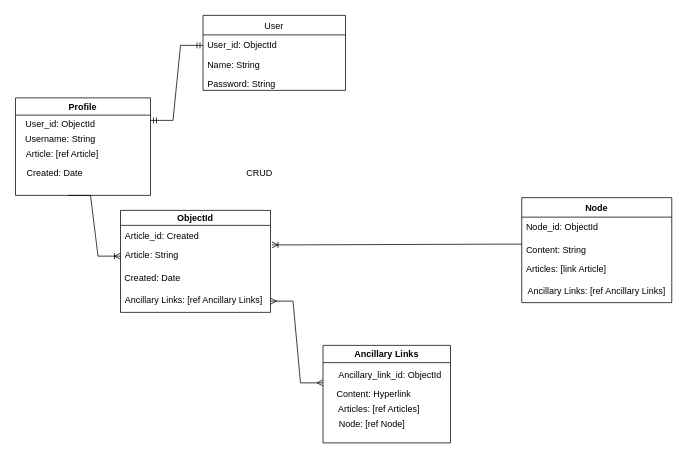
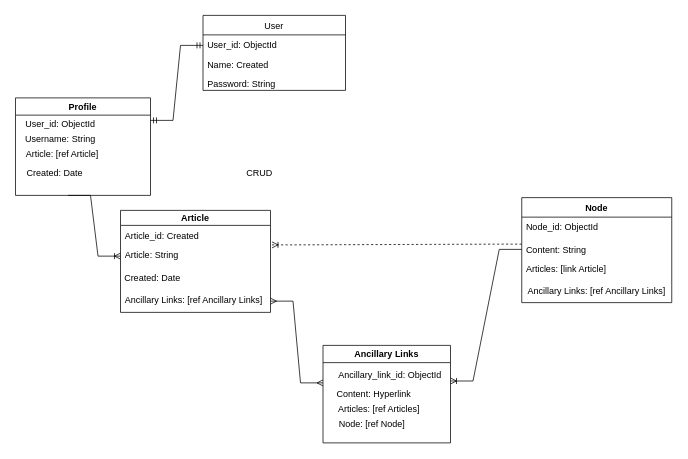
  <mxCell id="0" />
  <mxCell id="1" parent="0" />
  <mxCell id="2" value="User" style="swimlane;fontStyle=0;childLayout=stackLayout;horizontal=1;startSize=26;fillColor=none;horizontalStack=0;resizeParent=1;resizeParentMax=0;resizeLast=0;collapsible=1;marginBottom=0;" parent="1" vertex="1"><mxGeometry x="270" y="20" width="190" height="100" as="geometry" /></mxCell>
  <mxCell id="3" value="User_id: ObjectId" style="text;strokeColor=none;fillColor=none;align=left;verticalAlign=top;spacingLeft=4;spacingRight=4;overflow=hidden;rotatable=0;points=[[0,0.5],[1,0.5]];portConstraint=eastwest;" parent="2" vertex="1"><mxGeometry y="26" width="190" height="26" as="geometry" /></mxCell>
- <mxCell id="4" value="Name: String&#10;&#10;" style="text;strokeColor=none;fillColor=none;align=left;verticalAlign=top;spacingLeft=4;spacingRight=4;overflow=hidden;rotatable=0;points=[[0,0.5],[1,0.5]];portConstraint=eastwest;" parent="2" vertex="1"><mxGeometry y="52" width="190" height="26" as="geometry" /></mxCell>
+ <mxCell id="4" value="Name: Created&#10;&#10;" style="text;strokeColor=none;fillColor=none;align=left;verticalAlign=top;spacingLeft=4;spacingRight=4;overflow=hidden;rotatable=0;points=[[0,0.5],[1,0.5]];portConstraint=eastwest;" parent="2" vertex="1"><mxGeometry y="52" width="190" height="26" as="geometry" /></mxCell>
  <mxCell id="5" value="Password: String" style="text;strokeColor=none;fillColor=none;spacingLeft=4;spacingRight=4;overflow=hidden;rotatable=0;points=[[0,0.5],[1,0.5]];portConstraint=eastwest;fontSize=12;" parent="2" vertex="1"><mxGeometry y="78" width="190" height="22" as="geometry" /></mxCell>
- <mxCell id="6" value="ObjectId" style="swimlane;fontStyle=1;childLayout=stackLayout;horizontal=1;startSize=20;fillColor=none;horizontalStack=0;resizeParent=1;resizeParentMax=0;resizeLast=0;collapsible=1;marginBottom=0;" parent="1" vertex="1"><mxGeometry x="160" y="280" width="200" height="136" as="geometry" /></mxCell>
+ <mxCell id="6" value="Article" style="swimlane;fontStyle=1;childLayout=stackLayout;horizontal=1;startSize=20;fillColor=none;horizontalStack=0;resizeParent=1;resizeParentMax=0;resizeLast=0;collapsible=1;marginBottom=0;" parent="1" vertex="1"><mxGeometry x="160" y="280" width="200" height="136" as="geometry" /></mxCell>
  <mxCell id="7" value="Article_id: Created" style="text;strokeColor=none;fillColor=none;align=left;verticalAlign=top;spacingLeft=4;spacingRight=4;overflow=hidden;rotatable=0;points=[[0,0.5],[1,0.5]];portConstraint=eastwest;" parent="6" vertex="1"><mxGeometry y="20" width="200" height="26" as="geometry" /></mxCell>
  <mxCell id="8" value="Article: String" style="text;strokeColor=none;fillColor=none;spacingLeft=4;spacingRight=4;overflow=hidden;rotatable=0;points=[[0,0.5],[1,0.5]];portConstraint=eastwest;fontSize=12;" parent="6" vertex="1"><mxGeometry y="46" width="200" height="30" as="geometry" /></mxCell>
  <mxCell id="9" value="&amp;nbsp;Created: Date" style="text;html=1;strokeColor=none;fillColor=none;align=left;verticalAlign=middle;whiteSpace=wrap;rounded=0;" vertex="1" parent="6"><mxGeometry y="76" width="200" height="30" as="geometry" /></mxCell>
  <mxCell id="10" value="Ancillary Links: [ref Ancillary Links]" style="text;strokeColor=none;fillColor=none;spacingLeft=4;spacingRight=4;overflow=hidden;rotatable=0;points=[[0,0.5],[1,0.5]];portConstraint=eastwest;fontSize=12;" parent="6" vertex="1"><mxGeometry y="106" width="200" height="30" as="geometry" /></mxCell>
  <mxCell id="11" value="Node" style="swimlane;fontStyle=1;childLayout=stackLayout;horizontal=1;startSize=26;fillColor=none;horizontalStack=0;resizeParent=1;resizeParentMax=0;resizeLast=0;collapsible=1;marginBottom=0;" parent="1" vertex="1"><mxGeometry x="695" y="263" width="200" height="140" as="geometry" /></mxCell>
  <mxCell id="12" value="Node_id: ObjectId" style="text;strokeColor=none;fillColor=none;spacingLeft=4;spacingRight=4;overflow=hidden;rotatable=0;points=[[0,0.5],[1,0.5]];portConstraint=eastwest;fontSize=12;" parent="11" vertex="1"><mxGeometry y="26" width="200" height="30" as="geometry" /></mxCell>
  <mxCell id="13" value="Content: String" style="text;strokeColor=none;fillColor=none;align=left;verticalAlign=top;spacingLeft=4;spacingRight=4;overflow=hidden;rotatable=0;points=[[0,0.5],[1,0.5]];portConstraint=eastwest;" parent="11" vertex="1"><mxGeometry y="56" width="200" height="26" as="geometry" /></mxCell>
  <mxCell id="14" value="Articles: [link Article]" style="text;strokeColor=none;fillColor=none;align=left;verticalAlign=top;spacingLeft=4;spacingRight=4;overflow=hidden;rotatable=0;points=[[0,0.5],[1,0.5]];portConstraint=eastwest;" parent="11" vertex="1"><mxGeometry y="82" width="200" height="28" as="geometry" /></mxCell>
  <mxCell id="15" value="&lt;div&gt;&lt;span&gt;Ancillary Links: [ref Ancillary Links]&lt;/span&gt;&lt;/div&gt;" style="text;html=1;strokeColor=none;fillColor=none;align=center;verticalAlign=middle;whiteSpace=wrap;rounded=0;" parent="11" vertex="1"><mxGeometry y="110" width="200" height="30" as="geometry" /></mxCell>
  <mxCell id="16" value="CRUD" style="text;html=1;align=center;verticalAlign=middle;resizable=0;points=[];autosize=1;strokeColor=none;" parent="1" vertex="1"><mxGeometry x="320" y="220" width="50" height="20" as="geometry" /></mxCell>
  <mxCell id="17" value="Profile" style="swimlane;align=center;" parent="1" vertex="1"><mxGeometry x="20" y="130" width="180" height="130" as="geometry" /></mxCell>
  <mxCell id="18" value="Article: [ref Article]" style="text;html=1;strokeColor=none;fillColor=none;align=center;verticalAlign=middle;whiteSpace=wrap;rounded=0;" parent="17" vertex="1"><mxGeometry x="5" y="60" width="115" height="30" as="geometry" /></mxCell>
  <mxCell id="19" value="&lt;span style=&quot;text-align: left&quot;&gt;User_id: ObjectId&lt;/span&gt;" style="text;html=1;strokeColor=none;fillColor=none;align=center;verticalAlign=middle;whiteSpace=wrap;rounded=0;" parent="17" vertex="1"><mxGeometry x="10" y="20" width="100" height="30" as="geometry" /></mxCell>
  <mxCell id="20" value="Username: String" style="text;html=1;strokeColor=none;fillColor=none;align=center;verticalAlign=middle;whiteSpace=wrap;rounded=0;" parent="17" vertex="1"><mxGeometry x="10" y="40" width="100" height="30" as="geometry" /></mxCell>
  <mxCell id="21" value="Created: Date" style="text;html=1;strokeColor=none;fillColor=none;align=center;verticalAlign=middle;whiteSpace=wrap;rounded=0;" parent="17" vertex="1"><mxGeometry x="5" y="90" width="95" height="20" as="geometry" /></mxCell>
  <mxCell id="22" value="Ancillary Links" style="swimlane;align=center;" parent="1" vertex="1"><mxGeometry x="430" y="460" width="170" height="130" as="geometry" /></mxCell>
  <mxCell id="23" value="Node: [ref Node]" style="text;html=1;strokeColor=none;fillColor=none;align=center;verticalAlign=middle;whiteSpace=wrap;rounded=0;" parent="22" vertex="1"><mxGeometry x="7.5" y="90" width="115" height="30" as="geometry" /></mxCell>
  <mxCell id="24" value="Articles: [ref Articles]" style="text;html=1;strokeColor=none;fillColor=none;align=center;verticalAlign=middle;whiteSpace=wrap;rounded=0;" parent="22" vertex="1"><mxGeometry y="70" width="150" height="30" as="geometry" /></mxCell>
  <mxCell id="25" value="Ancillary_link_id: ObjectId" style="text;html=1;strokeColor=none;fillColor=none;align=center;verticalAlign=middle;whiteSpace=wrap;rounded=0;" parent="22" vertex="1"><mxGeometry x="7.5" y="25" width="162.5" height="30" as="geometry" /></mxCell>
  <mxCell id="26" value="Content: Hyperlink" style="text;html=1;strokeColor=none;fillColor=none;align=center;verticalAlign=middle;whiteSpace=wrap;rounded=0;" parent="22" vertex="1"><mxGeometry x="7.5" y="50" width="120" height="30" as="geometry" /></mxCell>
  <mxCell id="27" value="" style="edgeStyle=entityRelationEdgeStyle;fontSize=12;html=1;endArrow=ERmandOne;startArrow=ERmandOne;rounded=0;" parent="1" edge="1"><mxGeometry width="100" height="100" relative="1" as="geometry"><mxPoint x="200" y="160" as="sourcePoint" /><mxPoint x="270" y="60" as="targetPoint" /></mxGeometry></mxCell>
  <mxCell id="28" value="" style="edgeStyle=entityRelationEdgeStyle;fontSize=12;html=1;endArrow=ERoneToMany;rounded=0;" parent="1" edge="1" target="8"><mxGeometry width="100" height="100" relative="1" as="geometry"><mxPoint x="90" y="260" as="sourcePoint" /><mxPoint x="60" y="440" as="targetPoint" /></mxGeometry></mxCell>
- <mxCell id="29" value="" style="edgeStyle=entityRelationEdgeStyle;fontSize=12;html=1;endArrow=ERoneToMany;rounded=0;entryX=1.01;entryY=0;entryDx=0;entryDy=0;entryPerimeter=0;exitX=0;exitY=0.231;exitDx=0;exitDy=0;exitPerimeter=0;" edge="1" parent="1" source="13" target="8"><mxGeometry width="100" height="100" relative="1" as="geometry"><mxPoint x="540" y="200" as="sourcePoint" /><mxPoint x="640" y="329" as="targetPoint" /></mxGeometry></mxCell>
+ <mxCell id="29" value="" style="edgeStyle=entityRelationEdgeStyle;fontSize=12;html=1;endArrow=ERoneToMany;rounded=0;entryX=1.01;entryY=0;entryDx=0;entryDy=0;entryPerimeter=0;exitX=0;exitY=0.231;exitDx=0;exitDy=0;exitPerimeter=0;dashed=1;" edge="1" parent="1" source="13" target="8"><mxGeometry width="100" height="100" relative="1" as="geometry"><mxPoint x="540" y="200" as="sourcePoint" /><mxPoint x="640" y="329" as="targetPoint" /></mxGeometry></mxCell>
  <mxCell id="30" value="" style="edgeStyle=entityRelationEdgeStyle;fontSize=12;html=1;endArrow=ERmany;startArrow=ERmany;rounded=0;exitX=1;exitY=0.5;exitDx=0;exitDy=0;" edge="1" parent="1" source="10"><mxGeometry width="100" height="100" relative="1" as="geometry"><mxPoint x="270" y="420" as="sourcePoint" /><mxPoint x="430" y="510" as="targetPoint" /></mxGeometry></mxCell>
+ <mxCell id="31" value="" style="edgeStyle=entityRelationEdgeStyle;fontSize=12;html=1;endArrow=ERoneToMany;rounded=0;exitX=0;exitY=0.5;exitDx=0;exitDy=0;entryX=1;entryY=0.75;entryDx=0;entryDy=0;" edge="1" parent="1" source="13" target="25"><mxGeometry width="100" height="100" relative="1" as="geometry"><mxPoint x="640" y="336" as="sourcePoint" /><mxPoint x="660" y="560" as="targetPoint" /></mxGeometry></mxCell>
